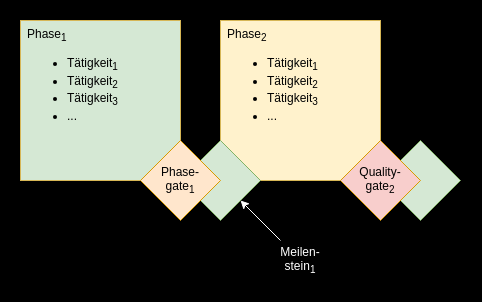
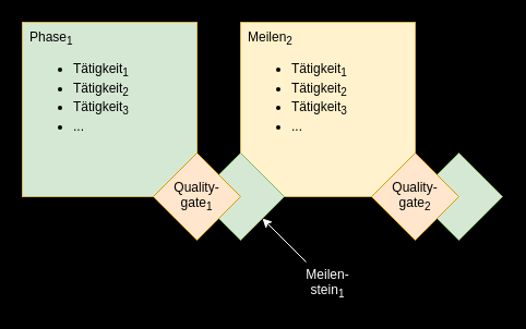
  <mxCell id="0" />
  <mxCell id="1" parent="0" />
  <mxCell id="2" value="Phase&lt;sub&gt;1&lt;/sub&gt;&lt;br&gt;&lt;ul&gt;&lt;li&gt;Tätigkeit&lt;sub&gt;1&lt;/sub&gt;&lt;/li&gt;&lt;li&gt;Tätigkeit&lt;sub&gt;2&lt;/sub&gt;&lt;br&gt;&lt;/li&gt;&lt;li&gt;Tätigkeit&lt;sub&gt;3&lt;/sub&gt;&lt;br&gt;&lt;/li&gt;&lt;li&gt;...&lt;/li&gt;&lt;/ul&gt;" style="rounded=0;whiteSpace=wrap;html=1;align=left;verticalAlign=top;spacingTop=0;spacingLeft=5;fillColor=#d5e8d4;strokeColor=#d6b656;" vertex="1" parent="1"><mxGeometry x="20" y="20" width="160" height="160" as="geometry" /></mxCell>
- <mxCell id="3" value="Phase&lt;sub&gt;2&lt;/sub&gt;&lt;br&gt;&lt;ul&gt;&lt;li&gt;Tätigkeit&lt;sub&gt;1&lt;/sub&gt;&lt;/li&gt;&lt;li&gt;Tätigkeit&lt;sub&gt;2&lt;/sub&gt;&lt;br&gt;&lt;/li&gt;&lt;li&gt;Tätigkeit&lt;sub&gt;3&lt;/sub&gt;&lt;br&gt;&lt;/li&gt;&lt;li&gt;...&lt;/li&gt;&lt;/ul&gt;" style="rounded=0;whiteSpace=wrap;html=1;align=left;verticalAlign=top;spacingTop=0;spacingLeft=5;fillColor=#fff2cc;strokeColor=#d6b656;" vertex="1" parent="1"><mxGeometry x="220" y="20" width="160" height="160" as="geometry" /></mxCell>
+ <mxCell id="3" value="Meilen&lt;sub&gt;2&lt;/sub&gt;&lt;br&gt;&lt;ul&gt;&lt;li&gt;Tätigkeit&lt;sub&gt;1&lt;/sub&gt;&lt;/li&gt;&lt;li&gt;Tätigkeit&lt;sub&gt;2&lt;/sub&gt;&lt;br&gt;&lt;/li&gt;&lt;li&gt;Tätigkeit&lt;sub&gt;3&lt;/sub&gt;&lt;br&gt;&lt;/li&gt;&lt;li&gt;...&lt;/li&gt;&lt;/ul&gt;" style="rounded=0;whiteSpace=wrap;html=1;align=left;verticalAlign=top;spacingTop=0;spacingLeft=5;fillColor=#fff2cc;strokeColor=#d6b656;" vertex="1" parent="1"><mxGeometry x="220" y="20" width="160" height="160" as="geometry" /></mxCell>
  <mxCell id="4" value="" style="rhombus;whiteSpace=wrap;html=1;fillColor=#d5e8d4;strokeColor=#82b366;" vertex="1" parent="1"><mxGeometry x="180" y="140" width="80" height="80" as="geometry" /></mxCell>
- <mxCell id="5" value="Phase-&lt;br&gt;gate&lt;sub&gt;1&lt;/sub&gt;" style="rhombus;whiteSpace=wrap;html=1;fillColor=#ffe6cc;strokeColor=#d79b00;" vertex="1" parent="1"><mxGeometry x="140" y="140" width="80" height="80" as="geometry" /></mxCell>
+ <mxCell id="5" value="Quality-&lt;br&gt;gate&lt;sub&gt;1&lt;/sub&gt;" style="rhombus;whiteSpace=wrap;html=1;fillColor=#ffe6cc;strokeColor=#d79b00;" vertex="1" parent="1"><mxGeometry x="140" y="140" width="80" height="80" as="geometry" /></mxCell>
  <mxCell id="6" value="Meilen-&lt;br&gt;stein&lt;sub&gt;1&lt;/sub&gt;" style="text;html=1;strokeColor=none;fillColor=none;align=center;verticalAlign=middle;whiteSpace=wrap;rounded=0;fontColor=#FFFFFF;" vertex="1" parent="1"><mxGeometry x="260" y="240" width="80" height="40" as="geometry" /></mxCell>
  <mxCell id="7" value="" style="endArrow=classic;html=1;entryX=1;entryY=1;entryDx=0;entryDy=0;exitX=0.25;exitY=0;exitDx=0;exitDy=0;fontColor=#FFFFFF;labelBackgroundColor=none;strokeColor=#FFFFFF;" edge="1" parent="1" source="6" target="4"><mxGeometry width="50" height="50" relative="1" as="geometry"><mxPoint x="270" y="230" as="sourcePoint" /><mxPoint x="280" y="220" as="targetPoint" /></mxGeometry></mxCell>
  <mxCell id="8" value="" style="rhombus;whiteSpace=wrap;html=1;fillColor=#d5e8d4;strokeColor=#82b366;" vertex="1" parent="1"><mxGeometry x="380" y="140" width="80" height="80" as="geometry" /></mxCell>
- <mxCell id="9" value="Quality-&lt;br&gt;gate&lt;sub&gt;2&lt;/sub&gt;" style="rhombus;whiteSpace=wrap;html=1;fillColor=#f8cecc;strokeColor=#d79b00;" vertex="1" parent="1"><mxGeometry x="340" y="140" width="80" height="80" as="geometry" /></mxCell>
+ <mxCell id="9" value="Quality-&lt;br&gt;gate&lt;sub&gt;2&lt;/sub&gt;" style="rhombus;whiteSpace=wrap;html=1;fillColor=#ffe6cc;strokeColor=#d79b00;" vertex="1" parent="1"><mxGeometry x="340" y="140" width="80" height="80" as="geometry" /></mxCell>
